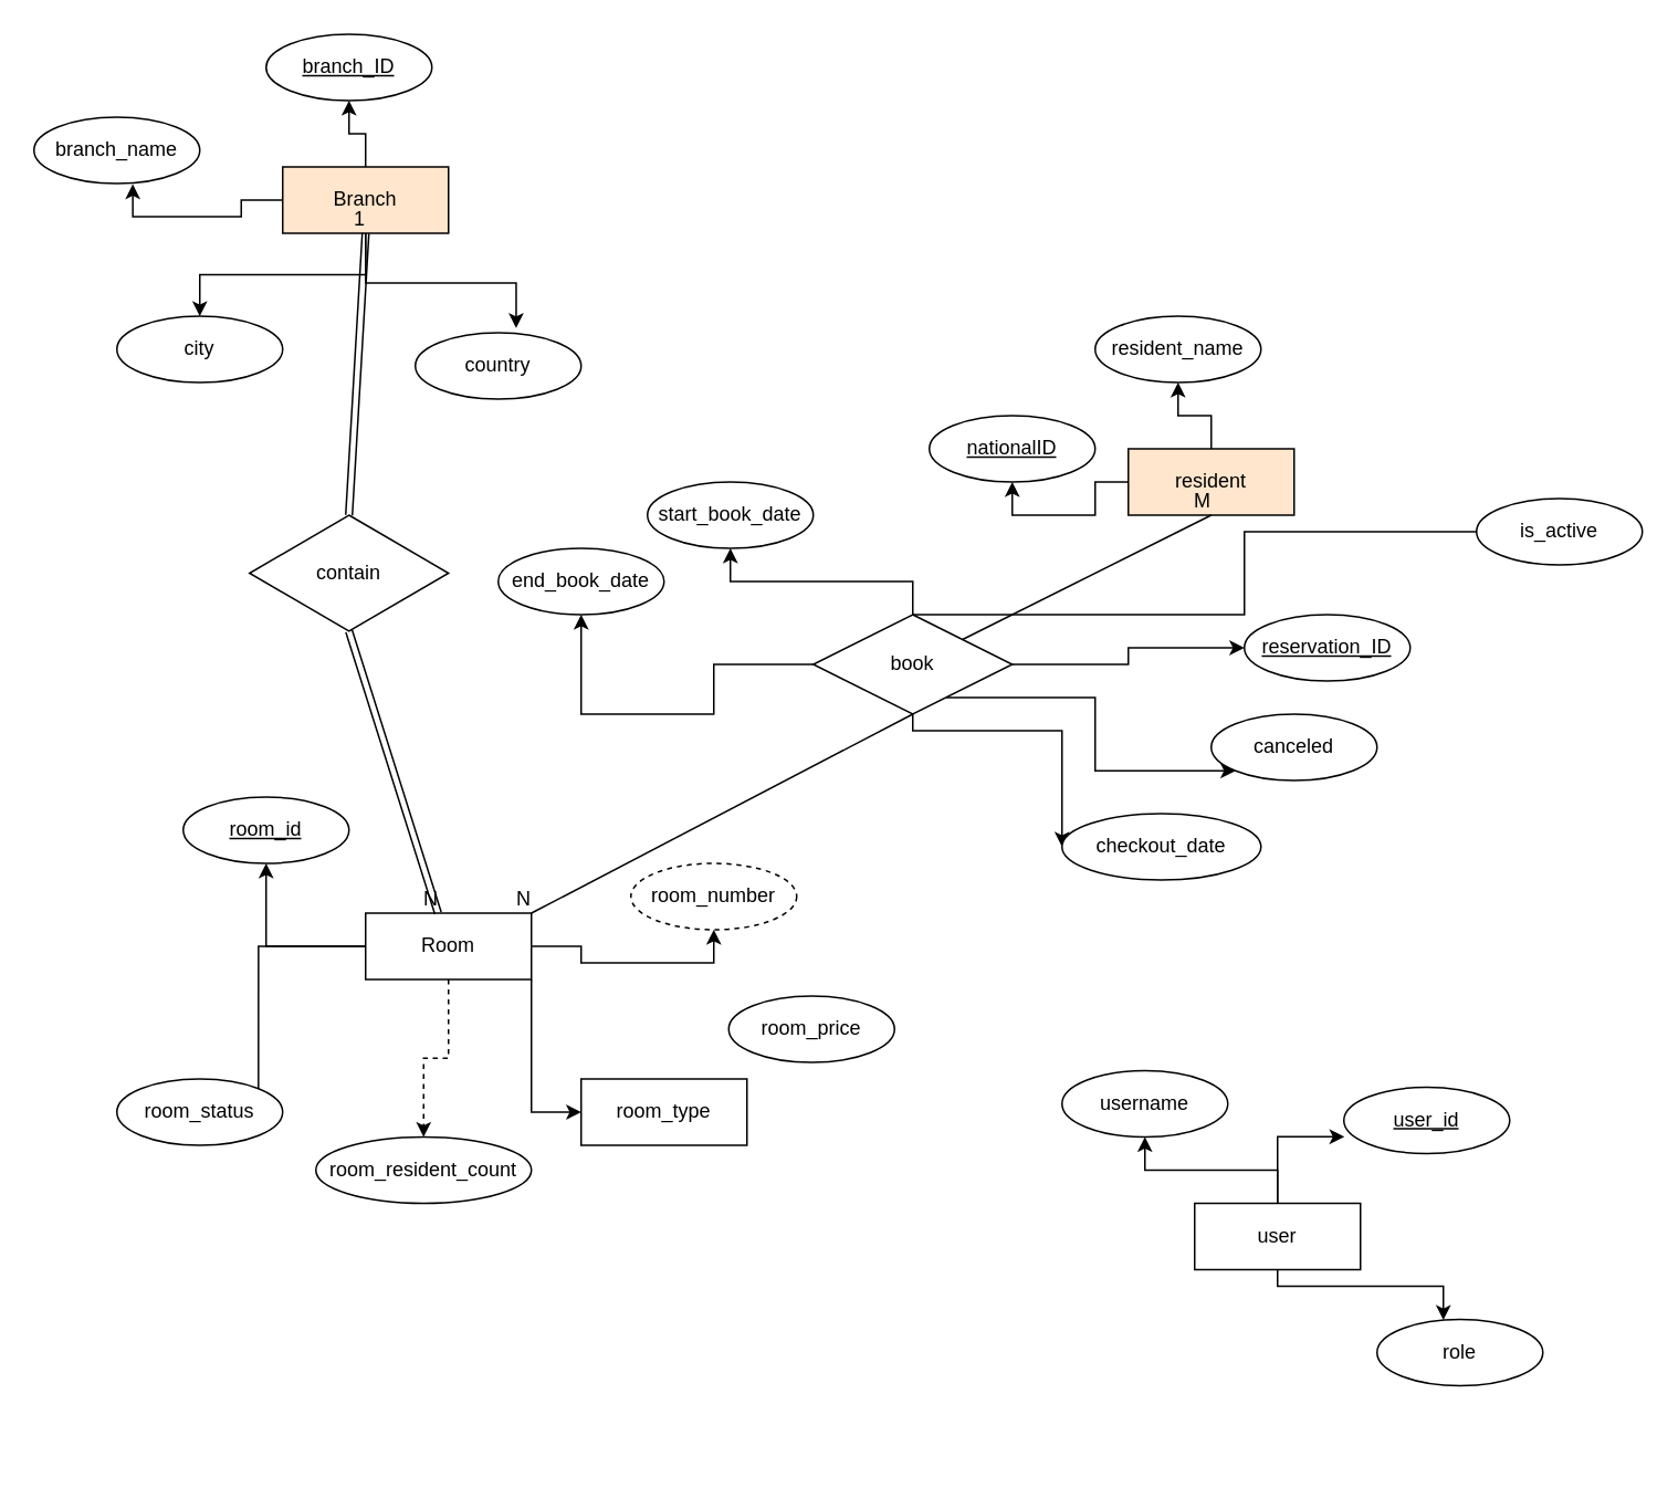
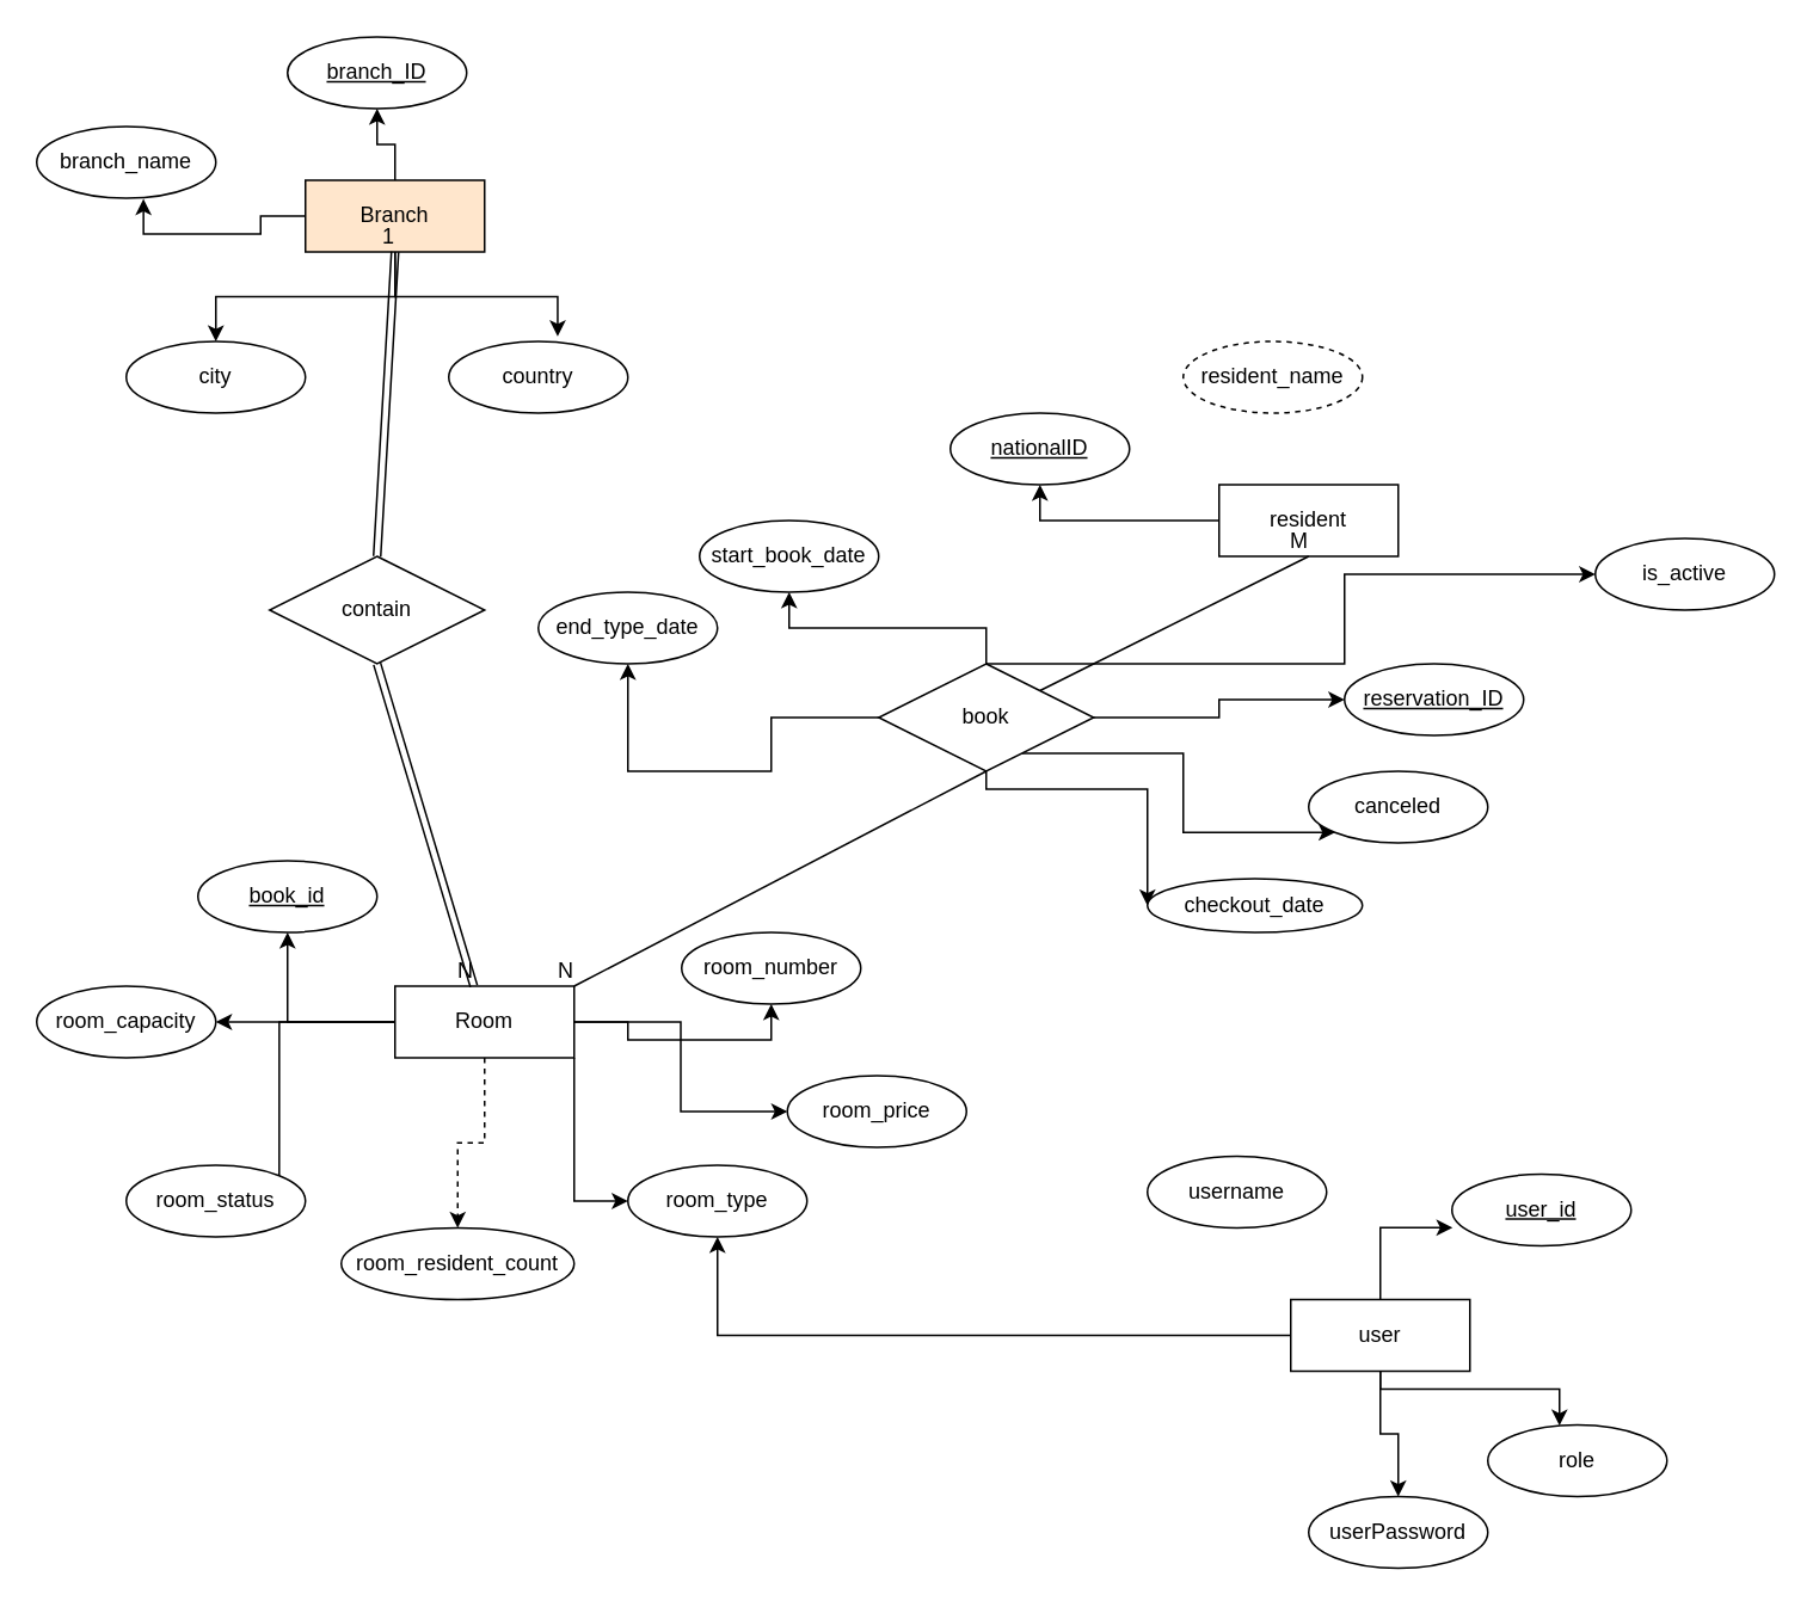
  <mxCell id="0" />
  <mxCell id="1" parent="0" />
  <mxCell id="2" style="edgeStyle=orthogonalEdgeStyle;rounded=0;orthogonalLoop=1;jettySize=auto;html=1;entryX=0.5;entryY=1;entryDx=0;entryDy=0;" parent="1" source="6" target="7" edge="1"><mxGeometry relative="1" as="geometry" /></mxCell>
  <mxCell id="3" style="edgeStyle=orthogonalEdgeStyle;rounded=0;orthogonalLoop=1;jettySize=auto;html=1;entryX=0.596;entryY=1.01;entryDx=0;entryDy=0;entryPerimeter=0;" parent="1" source="6" target="8" edge="1"><mxGeometry relative="1" as="geometry" /></mxCell>
  <mxCell id="4" style="edgeStyle=orthogonalEdgeStyle;rounded=0;orthogonalLoop=1;jettySize=auto;html=1;entryX=0.5;entryY=0;entryDx=0;entryDy=0;" parent="1" source="6" target="41" edge="1"><mxGeometry relative="1" as="geometry" /></mxCell>
  <mxCell id="5" style="edgeStyle=orthogonalEdgeStyle;rounded=0;orthogonalLoop=1;jettySize=auto;html=1;entryX=0.608;entryY=-0.07;entryDx=0;entryDy=0;entryPerimeter=0;" parent="1" source="6" target="42" edge="1"><mxGeometry relative="1" as="geometry" /></mxCell>
  <mxCell id="6" value="Branch" style="whiteSpace=wrap;html=1;align=center;fillColor=#ffe6cc;" parent="1" vertex="1"><mxGeometry x="170" y="100" width="100" height="40" as="geometry" /></mxCell>
  <mxCell id="7" value="branch_ID" style="ellipse;whiteSpace=wrap;html=1;align=center;fontStyle=4;" parent="1" vertex="1"><mxGeometry x="160" y="20" width="100" height="40" as="geometry" /></mxCell>
  <mxCell id="8" value="branch_name" style="ellipse;whiteSpace=wrap;html=1;align=center;" parent="1" vertex="1"><mxGeometry x="20" y="70" width="100" height="40" as="geometry" /></mxCell>
  <mxCell id="9" style="edgeStyle=orthogonalEdgeStyle;rounded=0;orthogonalLoop=1;jettySize=auto;html=1;" parent="1" source="18" target="19" edge="1"><mxGeometry relative="1" as="geometry" /></mxCell>
  <mxCell id="10" style="edgeStyle=orthogonalEdgeStyle;rounded=0;orthogonalLoop=1;jettySize=auto;html=1;entryX=0.5;entryY=1;entryDx=0;entryDy=0;" parent="1" source="18" target="20" edge="1"><mxGeometry relative="1" as="geometry" /></mxCell>
  <mxCell id="11" style="edgeStyle=orthogonalEdgeStyle;rounded=0;orthogonalLoop=1;jettySize=auto;html=1;entryX=0;entryY=0.5;entryDx=0;entryDy=0;" parent="1" source="18" target="21" edge="1"><mxGeometry relative="1" as="geometry"><Array as="points"><mxPoint x="320" y="600" /><mxPoint x="320" y="670" /></Array></mxGeometry></mxCell>
+ <mxCell id="12" style="edgeStyle=orthogonalEdgeStyle;rounded=0;orthogonalLoop=1;jettySize=auto;html=1;" parent="1" source="18" target="22" edge="1"><mxGeometry relative="1" as="geometry" /></mxCell>
  <mxCell id="13" style="edgeStyle=orthogonalEdgeStyle;rounded=0;orthogonalLoop=1;jettySize=auto;html=1;entryX=1;entryY=1;entryDx=0;entryDy=0;" parent="1" source="18" target="23" edge="1"><mxGeometry relative="1" as="geometry" /></mxCell>
  <mxCell id="14" style="edgeStyle=orthogonalEdgeStyle;rounded=0;orthogonalLoop=1;jettySize=auto;html=1;" parent="1" source="54" target="24" edge="1"><mxGeometry relative="1" as="geometry" /></mxCell>
  <mxCell id="15" style="edgeStyle=orthogonalEdgeStyle;rounded=0;orthogonalLoop=1;jettySize=auto;html=1;entryX=0.5;entryY=1;entryDx=0;entryDy=0;exitX=1;exitY=0.5;exitDx=0;exitDy=0;" parent="1" source="54" target="25" edge="1"><mxGeometry relative="1" as="geometry"><Array as="points"><mxPoint x="430" y="400" /><mxPoint x="430" y="430" /><mxPoint x="350" y="430" /></Array></mxGeometry></mxCell>
+ <mxCell id="16" style="edgeStyle=orthogonalEdgeStyle;rounded=0;orthogonalLoop=1;jettySize=auto;html=1;entryX=0;entryY=0.5;entryDx=0;entryDy=0;" parent="1" source="18" target="29" edge="1"><mxGeometry relative="1" as="geometry" /></mxCell>
  <mxCell id="17" style="edgeStyle=orthogonalEdgeStyle;rounded=0;orthogonalLoop=1;jettySize=auto;html=1;entryX=0.5;entryY=0;entryDx=0;entryDy=0;dashed=1;" parent="1" source="18" target="58" edge="1"><mxGeometry relative="1" as="geometry" /></mxCell>
  <mxCell id="18" value="Room" style="whiteSpace=wrap;html=1;align=center;" parent="1" vertex="1"><mxGeometry x="220" y="550" width="100" height="40" as="geometry" /></mxCell>
- <mxCell id="19" value="room_id" style="ellipse;whiteSpace=wrap;html=1;align=center;fontStyle=4;" parent="1" vertex="1"><mxGeometry x="110" y="480" width="100" height="40" as="geometry" /></mxCell>
- <mxCell id="20" value="room_number" style="ellipse;whiteSpace=wrap;html=1;align=center;dashed=1;" parent="1" vertex="1"><mxGeometry x="380" y="520" width="100" height="40" as="geometry" /></mxCell>
- <mxCell id="21" value="room_type" style="whiteSpace=wrap;html=1;align=center;rounded=0;" parent="1" vertex="1"><mxGeometry x="350" y="650" width="100" height="40" as="geometry" /></mxCell>
+ <mxCell id="19" value="book_id" style="ellipse;whiteSpace=wrap;html=1;align=center;fontStyle=4;" parent="1" vertex="1"><mxGeometry x="110" y="480" width="100" height="40" as="geometry" /></mxCell>
+ <mxCell id="20" value="room_number" style="ellipse;whiteSpace=wrap;html=1;align=center;" parent="1" vertex="1"><mxGeometry x="380" y="520" width="100" height="40" as="geometry" /></mxCell>
+ <mxCell id="21" value="room_type" style="ellipse;whiteSpace=wrap;html=1;align=center;" parent="1" vertex="1"><mxGeometry x="350" y="650" width="100" height="40" as="geometry" /></mxCell>
+ <mxCell id="22" value="room_capacity" style="ellipse;whiteSpace=wrap;html=1;align=center;" parent="1" vertex="1"><mxGeometry x="20" y="550" width="100" height="40" as="geometry" /></mxCell>
  <mxCell id="23" value="room_status" style="ellipse;whiteSpace=wrap;html=1;align=center;" parent="1" vertex="1"><mxGeometry x="70" y="650" width="100" height="40" as="geometry" /></mxCell>
  <mxCell id="24" value="start_book_date" style="ellipse;whiteSpace=wrap;html=1;align=center;" parent="1" vertex="1"><mxGeometry x="390" y="290" width="100" height="40" as="geometry" /></mxCell>
- <mxCell id="25" value="end_book_date" style="ellipse;whiteSpace=wrap;html=1;align=center;" parent="1" vertex="1"><mxGeometry x="300" y="330" width="100" height="40" as="geometry" /></mxCell>
- <mxCell id="26" style="edgeStyle=orthogonalEdgeStyle;rounded=0;orthogonalLoop=1;jettySize=auto;html=1;entryX=0.5;entryY=1;entryDx=0;entryDy=0;" parent="1" source="28" target="30" edge="1"><mxGeometry relative="1" as="geometry" /></mxCell>
+ <mxCell id="25" value="end_type_date" style="ellipse;whiteSpace=wrap;html=1;align=center;" parent="1" vertex="1"><mxGeometry x="300" y="330" width="100" height="40" as="geometry" /></mxCell>
  <mxCell id="27" style="edgeStyle=orthogonalEdgeStyle;rounded=0;orthogonalLoop=1;jettySize=auto;html=1;entryX=0.5;entryY=1;entryDx=0;entryDy=0;" parent="1" source="28" target="36" edge="1"><mxGeometry relative="1" as="geometry" /></mxCell>
- <mxCell id="28" value="resident" style="whiteSpace=wrap;html=1;align=center;fillColor=#ffe6cc;" parent="1" vertex="1"><mxGeometry x="680" y="270" width="100" height="40" as="geometry" /></mxCell>
+ <mxCell id="28" value="resident" style="whiteSpace=wrap;html=1;align=center;" parent="1" vertex="1"><mxGeometry x="680" y="270" width="100" height="40" as="geometry" /></mxCell>
  <mxCell id="29" value="room_price" style="ellipse;whiteSpace=wrap;html=1;align=center;" parent="1" vertex="1"><mxGeometry x="439" y="600" width="100" height="40" as="geometry" /></mxCell>
- <mxCell id="30" value="resident_name" style="ellipse;whiteSpace=wrap;html=1;align=center;" parent="1" vertex="1"><mxGeometry x="660" y="190" width="100" height="40" as="geometry" /></mxCell>
+ <mxCell id="30" value="resident_name" style="ellipse;whiteSpace=wrap;html=1;align=center;dashed=1;" parent="1" vertex="1"><mxGeometry x="660" y="190" width="100" height="40" as="geometry" /></mxCell>
  <mxCell id="31" style="edgeStyle=orthogonalEdgeStyle;rounded=0;orthogonalLoop=1;jettySize=auto;html=1;entryX=0.003;entryY=0.746;entryDx=0;entryDy=0;entryPerimeter=0;" parent="1" source="35" target="37" edge="1"><mxGeometry relative="1" as="geometry" /></mxCell>
- <mxCell id="32" style="edgeStyle=orthogonalEdgeStyle;rounded=0;orthogonalLoop=1;jettySize=auto;html=1;entryX=0.5;entryY=1;entryDx=0;entryDy=0;" parent="1" source="35" target="38" edge="1"><mxGeometry relative="1" as="geometry" /></mxCell>
+ <mxCell id="32" style="edgeStyle=orthogonalEdgeStyle;rounded=0;orthogonalLoop=1;jettySize=auto;html=1;" parent="1" source="35" target="21" edge="1"><mxGeometry relative="1" as="geometry" /></mxCell>
+ <mxCell id="33" style="edgeStyle=orthogonalEdgeStyle;rounded=0;orthogonalLoop=1;jettySize=auto;html=1;entryX=0.5;entryY=0;entryDx=0;entryDy=0;" parent="1" source="35" target="40" edge="1"><mxGeometry relative="1" as="geometry" /></mxCell>
  <mxCell id="34" style="edgeStyle=orthogonalEdgeStyle;rounded=0;orthogonalLoop=1;jettySize=auto;html=1;" parent="1" source="35" target="39" edge="1"><mxGeometry relative="1" as="geometry"><Array as="points"><mxPoint x="770" y="775" /><mxPoint x="870" y="775" /></Array></mxGeometry></mxCell>
  <mxCell id="35" value="user" style="whiteSpace=wrap;html=1;align=center;" parent="1" vertex="1"><mxGeometry x="720" y="725" width="100" height="40" as="geometry" /></mxCell>
- <mxCell id="36" value="nationalID" style="ellipse;whiteSpace=wrap;html=1;align=center;fontStyle=4" parent="1" vertex="1"><mxGeometry x="560" y="250" width="100" height="40" as="geometry" /></mxCell>
+ <mxCell id="36" value="nationalID" style="ellipse;whiteSpace=wrap;html=1;align=center;fontStyle=4" parent="1" vertex="1"><mxGeometry x="530" y="230" width="100" height="40" as="geometry" /></mxCell>
  <mxCell id="37" value="user_id" style="ellipse;whiteSpace=wrap;html=1;align=center;fontStyle=4;" parent="1" vertex="1"><mxGeometry x="810" y="655" width="100" height="40" as="geometry" /></mxCell>
  <mxCell id="38" value="username" style="ellipse;whiteSpace=wrap;html=1;align=center;" parent="1" vertex="1"><mxGeometry x="640" y="645" width="100" height="40" as="geometry" /></mxCell>
  <mxCell id="39" value="role" style="ellipse;whiteSpace=wrap;html=1;align=center;" parent="1" vertex="1"><mxGeometry x="830" y="795" width="100" height="40" as="geometry" /></mxCell>
+ <mxCell id="40" value="userPassword" style="ellipse;whiteSpace=wrap;html=1;align=center;" parent="1" vertex="1"><mxGeometry x="730" y="835" width="100" height="40" as="geometry" /></mxCell>
  <mxCell id="41" value="city" style="ellipse;whiteSpace=wrap;html=1;align=center;" parent="1" vertex="1"><mxGeometry x="70" y="190" width="100" height="40" as="geometry" /></mxCell>
- <mxCell id="42" value="country" style="ellipse;whiteSpace=wrap;html=1;align=center;" parent="1" vertex="1"><mxGeometry x="250" y="200" width="100" height="40" as="geometry" /></mxCell>
- <mxCell id="43" value="contain" style="shape=rhombus;perimeter=rhombusPerimeter;whiteSpace=wrap;html=1;align=center;" parent="1" vertex="1"><mxGeometry x="150" y="310" width="120" height="70" as="geometry" /></mxCell>
+ <mxCell id="42" value="country" style="ellipse;whiteSpace=wrap;html=1;align=center;" parent="1" vertex="1"><mxGeometry x="250" y="190" width="100" height="40" as="geometry" /></mxCell>
+ <mxCell id="43" value="contain" style="shape=rhombus;perimeter=rhombusPerimeter;whiteSpace=wrap;html=1;align=center;" parent="1" vertex="1"><mxGeometry x="150" y="310" width="120" height="60" as="geometry" /></mxCell>
  <mxCell id="44" value="" style="shape=link;html=1;rounded=0;exitX=0.5;exitY=1;exitDx=0;exitDy=0;" parent="1" source="43" target="18" edge="1"><mxGeometry relative="1" as="geometry"><mxPoint x="330" y="380" as="sourcePoint" /><mxPoint x="490" y="380" as="targetPoint" /></mxGeometry></mxCell>
  <mxCell id="45" value="N" style="resizable=0;html=1;align=right;verticalAlign=bottom;" parent="44" connectable="0" vertex="1"><mxGeometry x="1" relative="1" as="geometry" /></mxCell>
  <mxCell id="46" value="" style="shape=link;html=1;rounded=0;entryX=0.5;entryY=1;entryDx=0;entryDy=0;exitX=0.5;exitY=0;exitDx=0;exitDy=0;" parent="1" source="43" target="6" edge="1"><mxGeometry relative="1" as="geometry"><mxPoint x="330" y="280" as="sourcePoint" /><mxPoint x="490" y="280" as="targetPoint" /></mxGeometry></mxCell>
  <mxCell id="47" value="1" style="resizable=0;html=1;align=right;verticalAlign=bottom;" parent="46" connectable="0" vertex="1"><mxGeometry x="1" relative="1" as="geometry" /></mxCell>
  <mxCell id="48" value="" style="endArrow=none;html=1;rounded=0;exitX=0.5;exitY=1;exitDx=0;exitDy=0;entryX=1;entryY=0;entryDx=0;entryDy=0;" parent="1" source="54" target="18" edge="1"><mxGeometry relative="1" as="geometry"><mxPoint x="480" y="490" as="sourcePoint" /><mxPoint x="640" y="490" as="targetPoint" /></mxGeometry></mxCell>
  <mxCell id="49" value="N" style="resizable=0;html=1;align=right;verticalAlign=bottom;" parent="48" connectable="0" vertex="1"><mxGeometry x="1" relative="1" as="geometry" /></mxCell>
  <mxCell id="50" style="edgeStyle=orthogonalEdgeStyle;rounded=0;orthogonalLoop=1;jettySize=auto;html=1;entryX=0;entryY=0.5;entryDx=0;entryDy=0;" parent="1" source="54" target="57" edge="1"><mxGeometry relative="1" as="geometry"><Array as="points"><mxPoint x="550" y="440" /></Array></mxGeometry></mxCell>
  <mxCell id="51" style="edgeStyle=orthogonalEdgeStyle;rounded=0;orthogonalLoop=1;jettySize=auto;html=1;entryX=0;entryY=1;entryDx=0;entryDy=0;" parent="1" source="54" target="59" edge="1"><mxGeometry relative="1" as="geometry"><Array as="points"><mxPoint x="660" y="420" /><mxPoint x="660" y="464" /></Array></mxGeometry></mxCell>
  <mxCell id="52" style="edgeStyle=orthogonalEdgeStyle;rounded=0;orthogonalLoop=1;jettySize=auto;html=1;entryX=0;entryY=0.5;entryDx=0;entryDy=0;" parent="1" source="54" target="60" edge="1"><mxGeometry relative="1" as="geometry" /></mxCell>
- <mxCell id="53" style="edgeStyle=orthogonalEdgeStyle;rounded=0;orthogonalLoop=1;jettySize=auto;html=1;entryX=0;entryY=0.5;entryDx=0;entryDy=0;endArrow=none;" edge="1" parent="1" source="54" target="61"><mxGeometry relative="1" as="geometry"><Array as="points"><mxPoint x="750" y="370" /><mxPoint x="750" y="320" /></Array></mxGeometry></mxCell>
+ <mxCell id="53" style="edgeStyle=orthogonalEdgeStyle;rounded=0;orthogonalLoop=1;jettySize=auto;html=1;entryX=0;entryY=0.5;entryDx=0;entryDy=0;" edge="1" parent="1" source="54" target="61"><mxGeometry relative="1" as="geometry"><Array as="points"><mxPoint x="750" y="370" /><mxPoint x="750" y="320" /></Array></mxGeometry></mxCell>
  <mxCell id="54" value="book" style="shape=rhombus;perimeter=rhombusPerimeter;whiteSpace=wrap;html=1;align=center;" parent="1" vertex="1"><mxGeometry x="490" y="370" width="120" height="60" as="geometry" /></mxCell>
  <mxCell id="55" value="" style="endArrow=none;html=1;rounded=0;entryX=0.5;entryY=1;entryDx=0;entryDy=0;" parent="1" source="54" target="28" edge="1"><mxGeometry relative="1" as="geometry"><mxPoint x="590" y="460" as="sourcePoint" /><mxPoint x="750" y="460" as="targetPoint" /></mxGeometry></mxCell>
  <mxCell id="56" value="M" style="resizable=0;html=1;align=right;verticalAlign=bottom;" parent="55" connectable="0" vertex="1"><mxGeometry x="1" relative="1" as="geometry" /></mxCell>
- <mxCell id="57" value="checkout_date" style="ellipse;whiteSpace=wrap;html=1;align=center;" parent="1" vertex="1"><mxGeometry x="640" y="490" width="120" height="40" as="geometry" /></mxCell>
+ <mxCell id="57" value="checkout_date" style="ellipse;whiteSpace=wrap;html=1;align=center;" parent="1" vertex="1"><mxGeometry x="640" y="490" width="120" height="30" as="geometry" /></mxCell>
  <mxCell id="58" value="room_resident_count" style="ellipse;whiteSpace=wrap;html=1;align=center;" parent="1" vertex="1"><mxGeometry x="190" y="685" width="130" height="40" as="geometry" /></mxCell>
  <mxCell id="59" value="canceled" style="ellipse;whiteSpace=wrap;html=1;align=center;" parent="1" vertex="1"><mxGeometry x="730" y="430" width="100" height="40" as="geometry" /></mxCell>
  <mxCell id="60" value="reservation_ID" style="ellipse;whiteSpace=wrap;html=1;align=center;fontStyle=4;" parent="1" vertex="1"><mxGeometry x="750" y="370" width="100" height="40" as="geometry" /></mxCell>
  <mxCell id="61" value="is_active" style="ellipse;whiteSpace=wrap;html=1;align=center;" vertex="1" parent="1"><mxGeometry x="890" y="300" width="100" height="40" as="geometry" /></mxCell>
